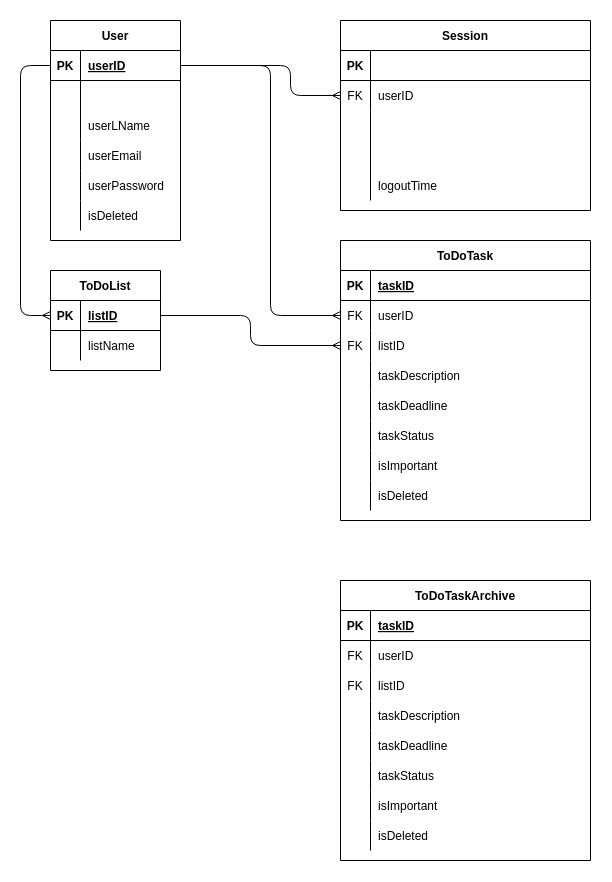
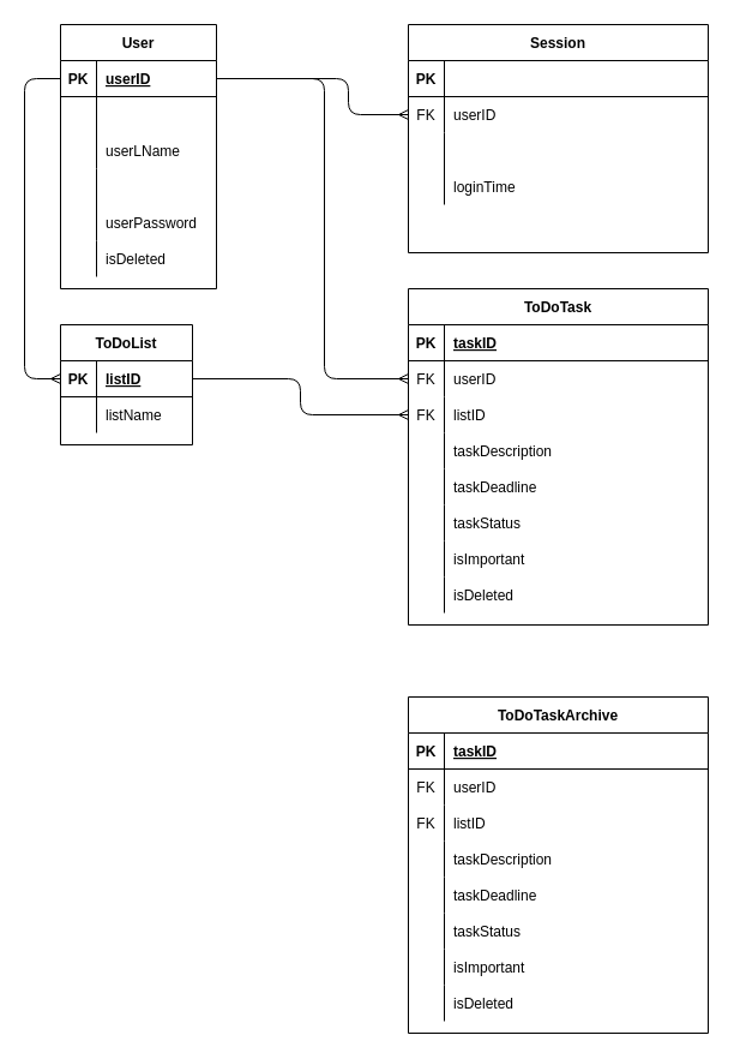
  <mxCell id="0" />
  <mxCell id="1" parent="0" />
  <mxCell id="2" value="User" style="shape=table;startSize=30;container=1;collapsible=1;childLayout=tableLayout;fixedRows=1;rowLines=0;fontStyle=1;align=center;resizeLast=1;" parent="1" vertex="1"><mxGeometry x="50" y="20" width="130" height="220" as="geometry" /></mxCell>
  <mxCell id="3" value="" style="shape=partialRectangle;collapsible=0;dropTarget=0;pointerEvents=0;fillColor=none;points=[[0,0.5],[1,0.5]];portConstraint=eastwest;top=0;left=0;right=0;bottom=1;" parent="2" vertex="1"><mxGeometry y="30" width="130" height="30" as="geometry" /></mxCell>
  <mxCell id="4" value="PK" style="shape=partialRectangle;overflow=hidden;connectable=0;fillColor=none;top=0;left=0;bottom=0;right=0;fontStyle=1;" parent="3" vertex="1"><mxGeometry width="30" height="30" as="geometry"><mxRectangle width="30" height="30" as="alternateBounds" /></mxGeometry></mxCell>
  <mxCell id="5" value="userID" style="shape=partialRectangle;overflow=hidden;connectable=0;fillColor=none;top=0;left=0;bottom=0;right=0;align=left;spacingLeft=6;fontStyle=5;" parent="3" vertex="1"><mxGeometry x="30" width="100" height="30" as="geometry"><mxRectangle width="100" height="30" as="alternateBounds" /></mxGeometry></mxCell>
  <mxCell id="6" value="" style="shape=partialRectangle;collapsible=0;dropTarget=0;pointerEvents=0;fillColor=none;points=[[0,0.5],[1,0.5]];portConstraint=eastwest;top=0;left=0;right=0;bottom=0;" parent="2" vertex="1"><mxGeometry y="60" width="130" height="30" as="geometry" /></mxCell>
  <mxCell id="7" value="" style="shape=partialRectangle;overflow=hidden;connectable=0;fillColor=none;top=0;left=0;bottom=0;right=0;" parent="6" vertex="1"><mxGeometry width="30" height="30" as="geometry"><mxRectangle width="30" height="30" as="alternateBounds" /></mxGeometry></mxCell>
  <mxCell id="8" value="" style="shape=partialRectangle;collapsible=0;dropTarget=0;pointerEvents=0;fillColor=none;points=[[0,0.5],[1,0.5]];portConstraint=eastwest;top=0;left=0;right=0;bottom=0;" parent="2" vertex="1"><mxGeometry y="90" width="130" height="30" as="geometry" /></mxCell>
  <mxCell id="9" value="" style="shape=partialRectangle;overflow=hidden;connectable=0;fillColor=none;top=0;left=0;bottom=0;right=0;" parent="8" vertex="1"><mxGeometry width="30" height="30" as="geometry"><mxRectangle width="30" height="30" as="alternateBounds" /></mxGeometry></mxCell>
  <mxCell id="10" value="userLName" style="shape=partialRectangle;overflow=hidden;connectable=0;fillColor=none;top=0;left=0;bottom=0;right=0;align=left;spacingLeft=6;" parent="8" vertex="1"><mxGeometry x="30" width="100" height="30" as="geometry"><mxRectangle width="100" height="30" as="alternateBounds" /></mxGeometry></mxCell>
  <mxCell id="11" value="" style="shape=partialRectangle;collapsible=0;dropTarget=0;pointerEvents=0;fillColor=none;points=[[0,0.5],[1,0.5]];portConstraint=eastwest;top=0;left=0;right=0;bottom=0;" parent="2" vertex="1"><mxGeometry y="120" width="130" height="30" as="geometry" /></mxCell>
  <mxCell id="12" value="" style="shape=partialRectangle;overflow=hidden;connectable=0;fillColor=none;top=0;left=0;bottom=0;right=0;" parent="11" vertex="1"><mxGeometry width="30" height="30" as="geometry"><mxRectangle width="30" height="30" as="alternateBounds" /></mxGeometry></mxCell>
- <mxCell id="13" value="userEmail" style="shape=partialRectangle;overflow=hidden;connectable=0;fillColor=none;top=0;left=0;bottom=0;right=0;align=left;spacingLeft=6;" parent="11" vertex="1"><mxGeometry x="30" width="100" height="30" as="geometry"><mxRectangle width="100" height="30" as="alternateBounds" /></mxGeometry></mxCell>
  <mxCell id="14" value="" style="shape=partialRectangle;collapsible=0;dropTarget=0;pointerEvents=0;fillColor=none;points=[[0,0.5],[1,0.5]];portConstraint=eastwest;top=0;left=0;right=0;bottom=0;" parent="2" vertex="1"><mxGeometry y="150" width="130" height="30" as="geometry" /></mxCell>
  <mxCell id="15" value="" style="shape=partialRectangle;overflow=hidden;connectable=0;fillColor=none;top=0;left=0;bottom=0;right=0;" parent="14" vertex="1"><mxGeometry width="30" height="30" as="geometry"><mxRectangle width="30" height="30" as="alternateBounds" /></mxGeometry></mxCell>
  <mxCell id="16" value="userPassword" style="shape=partialRectangle;overflow=hidden;connectable=0;fillColor=none;top=0;left=0;bottom=0;right=0;align=left;spacingLeft=6;" parent="14" vertex="1"><mxGeometry x="30" width="100" height="30" as="geometry"><mxRectangle width="100" height="30" as="alternateBounds" /></mxGeometry></mxCell>
  <mxCell id="17" value="" style="shape=partialRectangle;collapsible=0;dropTarget=0;pointerEvents=0;fillColor=none;points=[[0,0.5],[1,0.5]];portConstraint=eastwest;top=0;left=0;right=0;bottom=0;" parent="2" vertex="1"><mxGeometry y="180" width="130" height="30" as="geometry" /></mxCell>
  <mxCell id="18" value="" style="shape=partialRectangle;overflow=hidden;connectable=0;fillColor=none;top=0;left=0;bottom=0;right=0;" parent="17" vertex="1"><mxGeometry width="30" height="30" as="geometry"><mxRectangle width="30" height="30" as="alternateBounds" /></mxGeometry></mxCell>
  <mxCell id="19" value="isDeleted" style="shape=partialRectangle;overflow=hidden;connectable=0;fillColor=none;top=0;left=0;bottom=0;right=0;align=left;spacingLeft=6;" parent="17" vertex="1"><mxGeometry x="30" width="100" height="30" as="geometry"><mxRectangle width="100" height="30" as="alternateBounds" /></mxGeometry></mxCell>
  <mxCell id="20" value="ToDoTask" style="shape=table;startSize=30;container=1;collapsible=1;childLayout=tableLayout;fixedRows=1;rowLines=0;fontStyle=1;align=center;resizeLast=1;" parent="1" vertex="1"><mxGeometry x="340" y="240" width="250" height="280" as="geometry" /></mxCell>
  <mxCell id="21" value="" style="shape=partialRectangle;collapsible=0;dropTarget=0;pointerEvents=0;fillColor=none;points=[[0,0.5],[1,0.5]];portConstraint=eastwest;top=0;left=0;right=0;bottom=1;" parent="20" vertex="1"><mxGeometry y="30" width="250" height="30" as="geometry" /></mxCell>
  <mxCell id="22" value="PK" style="shape=partialRectangle;overflow=hidden;connectable=0;fillColor=none;top=0;left=0;bottom=0;right=0;fontStyle=1;" parent="21" vertex="1"><mxGeometry width="30" height="30" as="geometry"><mxRectangle width="30" height="30" as="alternateBounds" /></mxGeometry></mxCell>
  <mxCell id="23" value="taskID" style="shape=partialRectangle;overflow=hidden;connectable=0;fillColor=none;top=0;left=0;bottom=0;right=0;align=left;spacingLeft=6;fontStyle=5;" parent="21" vertex="1"><mxGeometry x="30" width="220" height="30" as="geometry"><mxRectangle width="220" height="30" as="alternateBounds" /></mxGeometry></mxCell>
  <mxCell id="24" value="" style="shape=partialRectangle;collapsible=0;dropTarget=0;pointerEvents=0;fillColor=none;points=[[0,0.5],[1,0.5]];portConstraint=eastwest;top=0;left=0;right=0;bottom=0;" parent="20" vertex="1"><mxGeometry y="60" width="250" height="30" as="geometry" /></mxCell>
  <mxCell id="25" value="FK" style="shape=partialRectangle;overflow=hidden;connectable=0;fillColor=none;top=0;left=0;bottom=0;right=0;" parent="24" vertex="1"><mxGeometry width="30" height="30" as="geometry"><mxRectangle width="30" height="30" as="alternateBounds" /></mxGeometry></mxCell>
  <mxCell id="26" value="userID" style="shape=partialRectangle;overflow=hidden;connectable=0;fillColor=none;top=0;left=0;bottom=0;right=0;align=left;spacingLeft=6;" parent="24" vertex="1"><mxGeometry x="30" width="220" height="30" as="geometry"><mxRectangle width="220" height="30" as="alternateBounds" /></mxGeometry></mxCell>
  <mxCell id="27" value="" style="shape=partialRectangle;collapsible=0;dropTarget=0;pointerEvents=0;fillColor=none;points=[[0,0.5],[1,0.5]];portConstraint=eastwest;top=0;left=0;right=0;bottom=0;" parent="20" vertex="1"><mxGeometry y="90" width="250" height="30" as="geometry" /></mxCell>
  <mxCell id="28" value="FK" style="shape=partialRectangle;overflow=hidden;connectable=0;fillColor=none;top=0;left=0;bottom=0;right=0;" parent="27" vertex="1"><mxGeometry width="30" height="30" as="geometry"><mxRectangle width="30" height="30" as="alternateBounds" /></mxGeometry></mxCell>
  <mxCell id="29" value="listID" style="shape=partialRectangle;overflow=hidden;connectable=0;fillColor=none;top=0;left=0;bottom=0;right=0;align=left;spacingLeft=6;" parent="27" vertex="1"><mxGeometry x="30" width="220" height="30" as="geometry"><mxRectangle width="220" height="30" as="alternateBounds" /></mxGeometry></mxCell>
  <mxCell id="30" value="" style="shape=partialRectangle;collapsible=0;dropTarget=0;pointerEvents=0;fillColor=none;points=[[0,0.5],[1,0.5]];portConstraint=eastwest;top=0;left=0;right=0;bottom=0;" parent="20" vertex="1"><mxGeometry y="120" width="250" height="30" as="geometry" /></mxCell>
  <mxCell id="31" value="" style="shape=partialRectangle;overflow=hidden;connectable=0;fillColor=none;top=0;left=0;bottom=0;right=0;" parent="30" vertex="1"><mxGeometry width="30" height="30" as="geometry"><mxRectangle width="30" height="30" as="alternateBounds" /></mxGeometry></mxCell>
  <mxCell id="32" value="taskDescription" style="shape=partialRectangle;overflow=hidden;connectable=0;fillColor=none;top=0;left=0;bottom=0;right=0;align=left;spacingLeft=6;" parent="30" vertex="1"><mxGeometry x="30" width="220" height="30" as="geometry"><mxRectangle width="220" height="30" as="alternateBounds" /></mxGeometry></mxCell>
  <mxCell id="33" value="" style="shape=partialRectangle;collapsible=0;dropTarget=0;pointerEvents=0;fillColor=none;points=[[0,0.5],[1,0.5]];portConstraint=eastwest;top=0;left=0;right=0;bottom=0;" parent="20" vertex="1"><mxGeometry y="150" width="250" height="30" as="geometry" /></mxCell>
  <mxCell id="34" value="" style="shape=partialRectangle;overflow=hidden;connectable=0;fillColor=none;top=0;left=0;bottom=0;right=0;" parent="33" vertex="1"><mxGeometry width="30" height="30" as="geometry"><mxRectangle width="30" height="30" as="alternateBounds" /></mxGeometry></mxCell>
  <mxCell id="35" value="taskDeadline" style="shape=partialRectangle;overflow=hidden;connectable=0;fillColor=none;top=0;left=0;bottom=0;right=0;align=left;spacingLeft=6;" parent="33" vertex="1"><mxGeometry x="30" width="220" height="30" as="geometry"><mxRectangle width="220" height="30" as="alternateBounds" /></mxGeometry></mxCell>
  <mxCell id="36" value="" style="shape=partialRectangle;collapsible=0;dropTarget=0;pointerEvents=0;fillColor=none;points=[[0,0.5],[1,0.5]];portConstraint=eastwest;top=0;left=0;right=0;bottom=0;" parent="20" vertex="1"><mxGeometry y="180" width="250" height="30" as="geometry" /></mxCell>
  <mxCell id="37" value="" style="shape=partialRectangle;overflow=hidden;connectable=0;fillColor=none;top=0;left=0;bottom=0;right=0;" parent="36" vertex="1"><mxGeometry width="30" height="30" as="geometry"><mxRectangle width="30" height="30" as="alternateBounds" /></mxGeometry></mxCell>
  <mxCell id="38" value="taskStatus" style="shape=partialRectangle;overflow=hidden;connectable=0;fillColor=none;top=0;left=0;bottom=0;right=0;align=left;spacingLeft=6;" parent="36" vertex="1"><mxGeometry x="30" width="220" height="30" as="geometry"><mxRectangle width="220" height="30" as="alternateBounds" /></mxGeometry></mxCell>
  <mxCell id="39" value="" style="shape=partialRectangle;collapsible=0;dropTarget=0;pointerEvents=0;fillColor=none;points=[[0,0.5],[1,0.5]];portConstraint=eastwest;top=0;left=0;right=0;bottom=0;" parent="20" vertex="1"><mxGeometry y="210" width="250" height="30" as="geometry" /></mxCell>
  <mxCell id="40" value="" style="shape=partialRectangle;overflow=hidden;connectable=0;fillColor=none;top=0;left=0;bottom=0;right=0;" parent="39" vertex="1"><mxGeometry width="30" height="30" as="geometry"><mxRectangle width="30" height="30" as="alternateBounds" /></mxGeometry></mxCell>
  <mxCell id="41" value="isImportant" style="shape=partialRectangle;overflow=hidden;connectable=0;fillColor=none;top=0;left=0;bottom=0;right=0;align=left;spacingLeft=6;" parent="39" vertex="1"><mxGeometry x="30" width="220" height="30" as="geometry"><mxRectangle width="220" height="30" as="alternateBounds" /></mxGeometry></mxCell>
  <mxCell id="42" value="" style="shape=partialRectangle;collapsible=0;dropTarget=0;pointerEvents=0;fillColor=none;points=[[0,0.5],[1,0.5]];portConstraint=eastwest;top=0;left=0;right=0;bottom=0;" parent="20" vertex="1"><mxGeometry y="240" width="250" height="30" as="geometry" /></mxCell>
  <mxCell id="43" value="" style="shape=partialRectangle;overflow=hidden;connectable=0;fillColor=none;top=0;left=0;bottom=0;right=0;" parent="42" vertex="1"><mxGeometry width="30" height="30" as="geometry"><mxRectangle width="30" height="30" as="alternateBounds" /></mxGeometry></mxCell>
  <mxCell id="44" value="isDeleted" style="shape=partialRectangle;overflow=hidden;connectable=0;fillColor=none;top=0;left=0;bottom=0;right=0;align=left;spacingLeft=6;" parent="42" vertex="1"><mxGeometry x="30" width="220" height="30" as="geometry"><mxRectangle width="220" height="30" as="alternateBounds" /></mxGeometry></mxCell>
  <mxCell id="45" value="Session" style="shape=table;startSize=30;container=1;collapsible=1;childLayout=tableLayout;fixedRows=1;rowLines=0;fontStyle=1;align=center;resizeLast=1;" parent="1" vertex="1"><mxGeometry x="340" y="20" width="250" height="190" as="geometry" /></mxCell>
  <mxCell id="46" value="" style="shape=partialRectangle;collapsible=0;dropTarget=0;pointerEvents=0;fillColor=none;points=[[0,0.5],[1,0.5]];portConstraint=eastwest;top=0;left=0;right=0;bottom=1;" parent="45" vertex="1"><mxGeometry y="30" width="250" height="30" as="geometry" /></mxCell>
  <mxCell id="47" value="PK" style="shape=partialRectangle;overflow=hidden;connectable=0;fillColor=none;top=0;left=0;bottom=0;right=0;fontStyle=1;" parent="46" vertex="1"><mxGeometry width="30" height="30" as="geometry"><mxRectangle width="30" height="30" as="alternateBounds" /></mxGeometry></mxCell>
  <mxCell id="48" value="" style="shape=partialRectangle;collapsible=0;dropTarget=0;pointerEvents=0;fillColor=none;points=[[0,0.5],[1,0.5]];portConstraint=eastwest;top=0;left=0;right=0;bottom=0;" parent="45" vertex="1"><mxGeometry y="60" width="250" height="30" as="geometry" /></mxCell>
  <mxCell id="49" value="FK" style="shape=partialRectangle;overflow=hidden;connectable=0;fillColor=none;top=0;left=0;bottom=0;right=0;" parent="48" vertex="1"><mxGeometry width="30" height="30" as="geometry"><mxRectangle width="30" height="30" as="alternateBounds" /></mxGeometry></mxCell>
  <mxCell id="50" value="userID" style="shape=partialRectangle;overflow=hidden;connectable=0;fillColor=none;top=0;left=0;bottom=0;right=0;align=left;spacingLeft=6;" parent="48" vertex="1"><mxGeometry x="30" width="220" height="30" as="geometry"><mxRectangle width="220" height="30" as="alternateBounds" /></mxGeometry></mxCell>
  <mxCell id="51" value="" style="shape=partialRectangle;collapsible=0;dropTarget=0;pointerEvents=0;fillColor=none;points=[[0,0.5],[1,0.5]];portConstraint=eastwest;top=0;left=0;right=0;bottom=0;" parent="45" vertex="1"><mxGeometry y="90" width="250" height="30" as="geometry" /></mxCell>
  <mxCell id="52" value="" style="shape=partialRectangle;overflow=hidden;connectable=0;fillColor=none;top=0;left=0;bottom=0;right=0;" parent="51" vertex="1"><mxGeometry width="30" height="30" as="geometry"><mxRectangle width="30" height="30" as="alternateBounds" /></mxGeometry></mxCell>
  <mxCell id="53" value="" style="shape=partialRectangle;collapsible=0;dropTarget=0;pointerEvents=0;fillColor=none;points=[[0,0.5],[1,0.5]];portConstraint=eastwest;top=0;left=0;right=0;bottom=0;" parent="45" vertex="1"><mxGeometry y="120" width="250" height="30" as="geometry" /></mxCell>
  <mxCell id="54" value="" style="shape=partialRectangle;overflow=hidden;connectable=0;fillColor=none;top=0;left=0;bottom=0;right=0;" parent="53" vertex="1"><mxGeometry width="30" height="30" as="geometry"><mxRectangle width="30" height="30" as="alternateBounds" /></mxGeometry></mxCell>
+ <mxCell id="55" value="loginTime" style="shape=partialRectangle;overflow=hidden;connectable=0;fillColor=none;top=0;left=0;bottom=0;right=0;align=left;spacingLeft=6;" parent="53" vertex="1"><mxGeometry x="30" width="220" height="30" as="geometry"><mxRectangle width="220" height="30" as="alternateBounds" /></mxGeometry></mxCell>
  <mxCell id="56" value="" style="shape=partialRectangle;collapsible=0;dropTarget=0;pointerEvents=0;fillColor=none;points=[[0,0.5],[1,0.5]];portConstraint=eastwest;top=0;left=0;right=0;bottom=0;" parent="45" vertex="1"><mxGeometry y="150" width="250" height="30" as="geometry" /></mxCell>
  <mxCell id="57" value="" style="shape=partialRectangle;overflow=hidden;connectable=0;fillColor=none;top=0;left=0;bottom=0;right=0;" parent="56" vertex="1"><mxGeometry width="30" height="30" as="geometry"><mxRectangle width="30" height="30" as="alternateBounds" /></mxGeometry></mxCell>
- <mxCell id="58" value="logoutTime" style="shape=partialRectangle;overflow=hidden;connectable=0;fillColor=none;top=0;left=0;bottom=0;right=0;align=left;spacingLeft=6;" parent="56" vertex="1"><mxGeometry x="30" width="220" height="30" as="geometry"><mxRectangle width="220" height="30" as="alternateBounds" /></mxGeometry></mxCell>
  <mxCell id="59" value="ToDoList" style="shape=table;startSize=30;container=1;collapsible=1;childLayout=tableLayout;fixedRows=1;rowLines=0;fontStyle=1;align=center;resizeLast=1;" parent="1" vertex="1"><mxGeometry x="50" y="270" width="110" height="100" as="geometry" /></mxCell>
  <mxCell id="60" value="" style="shape=tableRow;horizontal=0;startSize=0;swimlaneHead=0;swimlaneBody=0;fillColor=none;collapsible=0;dropTarget=0;points=[[0,0.5],[1,0.5]];portConstraint=eastwest;top=0;left=0;right=0;bottom=1;" parent="59" vertex="1"><mxGeometry y="30" width="110" height="30" as="geometry" /></mxCell>
  <mxCell id="61" value="PK" style="shape=partialRectangle;connectable=0;fillColor=none;top=0;left=0;bottom=0;right=0;fontStyle=1;overflow=hidden;" parent="60" vertex="1"><mxGeometry width="30" height="30" as="geometry"><mxRectangle width="30" height="30" as="alternateBounds" /></mxGeometry></mxCell>
  <mxCell id="62" value="listID" style="shape=partialRectangle;connectable=0;fillColor=none;top=0;left=0;bottom=0;right=0;align=left;spacingLeft=6;fontStyle=5;overflow=hidden;" parent="60" vertex="1"><mxGeometry x="30" width="80" height="30" as="geometry"><mxRectangle width="80" height="30" as="alternateBounds" /></mxGeometry></mxCell>
  <mxCell id="63" value="" style="shape=tableRow;horizontal=0;startSize=0;swimlaneHead=0;swimlaneBody=0;fillColor=none;collapsible=0;dropTarget=0;points=[[0,0.5],[1,0.5]];portConstraint=eastwest;top=0;left=0;right=0;bottom=0;" parent="59" vertex="1"><mxGeometry y="60" width="110" height="30" as="geometry" /></mxCell>
  <mxCell id="64" value="" style="shape=partialRectangle;connectable=0;fillColor=none;top=0;left=0;bottom=0;right=0;editable=1;overflow=hidden;" parent="63" vertex="1"><mxGeometry width="30" height="30" as="geometry"><mxRectangle width="30" height="30" as="alternateBounds" /></mxGeometry></mxCell>
  <mxCell id="65" value="listName" style="shape=partialRectangle;connectable=0;fillColor=none;top=0;left=0;bottom=0;right=0;align=left;spacingLeft=6;overflow=hidden;" parent="63" vertex="1"><mxGeometry x="30" width="80" height="30" as="geometry"><mxRectangle width="80" height="30" as="alternateBounds" /></mxGeometry></mxCell>
  <mxCell id="66" style="edgeStyle=orthogonalEdgeStyle;rounded=1;orthogonalLoop=1;jettySize=auto;html=1;endArrow=ERmany;endFill=0;" parent="1" source="60" target="27" edge="1"><mxGeometry relative="1" as="geometry"><Array as="points"><mxPoint x="250" y="315" /><mxPoint x="250" y="345" /></Array></mxGeometry></mxCell>
  <mxCell id="67" style="edgeStyle=orthogonalEdgeStyle;rounded=1;orthogonalLoop=1;jettySize=auto;html=1;endArrow=ERmany;endFill=0;" parent="1" source="3" target="60" edge="1"><mxGeometry relative="1" as="geometry"><mxPoint x="20" y="320" as="targetPoint" /><Array as="points"><mxPoint x="20" y="65" /><mxPoint x="20" y="315" /></Array></mxGeometry></mxCell>
  <mxCell id="68" style="edgeStyle=orthogonalEdgeStyle;rounded=1;orthogonalLoop=1;jettySize=auto;html=1;exitX=1;exitY=0.5;exitDx=0;exitDy=0;endArrow=ERmany;endFill=0;" parent="1" source="3" target="24" edge="1"><mxGeometry relative="1" as="geometry"><Array as="points"><mxPoint x="270" y="65" /><mxPoint x="270" y="315" /></Array></mxGeometry></mxCell>
  <mxCell id="69" style="edgeStyle=orthogonalEdgeStyle;rounded=1;orthogonalLoop=1;jettySize=auto;html=1;endArrow=ERmany;endFill=0;" parent="1" source="3" target="48" edge="1"><mxGeometry relative="1" as="geometry"><Array as="points"><mxPoint x="290" y="65" /><mxPoint x="290" y="95" /></Array></mxGeometry></mxCell>
  <mxCell id="70" value="ToDoTaskArchive" style="shape=table;startSize=30;container=1;collapsible=1;childLayout=tableLayout;fixedRows=1;rowLines=0;fontStyle=1;align=center;resizeLast=1;" vertex="1" parent="1"><mxGeometry x="340" y="580" width="250" height="280" as="geometry" /></mxCell>
  <mxCell id="71" value="" style="shape=partialRectangle;collapsible=0;dropTarget=0;pointerEvents=0;fillColor=none;points=[[0,0.5],[1,0.5]];portConstraint=eastwest;top=0;left=0;right=0;bottom=1;" vertex="1" parent="70"><mxGeometry y="30" width="250" height="30" as="geometry" /></mxCell>
  <mxCell id="72" value="PK" style="shape=partialRectangle;overflow=hidden;connectable=0;fillColor=none;top=0;left=0;bottom=0;right=0;fontStyle=1;" vertex="1" parent="71"><mxGeometry width="30" height="30" as="geometry"><mxRectangle width="30" height="30" as="alternateBounds" /></mxGeometry></mxCell>
  <mxCell id="73" value="taskID" style="shape=partialRectangle;overflow=hidden;connectable=0;fillColor=none;top=0;left=0;bottom=0;right=0;align=left;spacingLeft=6;fontStyle=5;" vertex="1" parent="71"><mxGeometry x="30" width="220" height="30" as="geometry"><mxRectangle width="220" height="30" as="alternateBounds" /></mxGeometry></mxCell>
  <mxCell id="74" value="" style="shape=partialRectangle;collapsible=0;dropTarget=0;pointerEvents=0;fillColor=none;points=[[0,0.5],[1,0.5]];portConstraint=eastwest;top=0;left=0;right=0;bottom=0;" vertex="1" parent="70"><mxGeometry y="60" width="250" height="30" as="geometry" /></mxCell>
  <mxCell id="75" value="FK" style="shape=partialRectangle;overflow=hidden;connectable=0;fillColor=none;top=0;left=0;bottom=0;right=0;" vertex="1" parent="74"><mxGeometry width="30" height="30" as="geometry"><mxRectangle width="30" height="30" as="alternateBounds" /></mxGeometry></mxCell>
  <mxCell id="76" value="userID" style="shape=partialRectangle;overflow=hidden;connectable=0;fillColor=none;top=0;left=0;bottom=0;right=0;align=left;spacingLeft=6;" vertex="1" parent="74"><mxGeometry x="30" width="220" height="30" as="geometry"><mxRectangle width="220" height="30" as="alternateBounds" /></mxGeometry></mxCell>
  <mxCell id="77" value="" style="shape=partialRectangle;collapsible=0;dropTarget=0;pointerEvents=0;fillColor=none;points=[[0,0.5],[1,0.5]];portConstraint=eastwest;top=0;left=0;right=0;bottom=0;" vertex="1" parent="70"><mxGeometry y="90" width="250" height="30" as="geometry" /></mxCell>
  <mxCell id="78" value="FK" style="shape=partialRectangle;overflow=hidden;connectable=0;fillColor=none;top=0;left=0;bottom=0;right=0;" vertex="1" parent="77"><mxGeometry width="30" height="30" as="geometry"><mxRectangle width="30" height="30" as="alternateBounds" /></mxGeometry></mxCell>
  <mxCell id="79" value="listID" style="shape=partialRectangle;overflow=hidden;connectable=0;fillColor=none;top=0;left=0;bottom=0;right=0;align=left;spacingLeft=6;" vertex="1" parent="77"><mxGeometry x="30" width="220" height="30" as="geometry"><mxRectangle width="220" height="30" as="alternateBounds" /></mxGeometry></mxCell>
  <mxCell id="80" value="" style="shape=partialRectangle;collapsible=0;dropTarget=0;pointerEvents=0;fillColor=none;points=[[0,0.5],[1,0.5]];portConstraint=eastwest;top=0;left=0;right=0;bottom=0;" vertex="1" parent="70"><mxGeometry y="120" width="250" height="30" as="geometry" /></mxCell>
  <mxCell id="81" value="" style="shape=partialRectangle;overflow=hidden;connectable=0;fillColor=none;top=0;left=0;bottom=0;right=0;" vertex="1" parent="80"><mxGeometry width="30" height="30" as="geometry"><mxRectangle width="30" height="30" as="alternateBounds" /></mxGeometry></mxCell>
  <mxCell id="82" value="taskDescription" style="shape=partialRectangle;overflow=hidden;connectable=0;fillColor=none;top=0;left=0;bottom=0;right=0;align=left;spacingLeft=6;" vertex="1" parent="80"><mxGeometry x="30" width="220" height="30" as="geometry"><mxRectangle width="220" height="30" as="alternateBounds" /></mxGeometry></mxCell>
  <mxCell id="83" value="" style="shape=partialRectangle;collapsible=0;dropTarget=0;pointerEvents=0;fillColor=none;points=[[0,0.5],[1,0.5]];portConstraint=eastwest;top=0;left=0;right=0;bottom=0;" vertex="1" parent="70"><mxGeometry y="150" width="250" height="30" as="geometry" /></mxCell>
  <mxCell id="84" value="" style="shape=partialRectangle;overflow=hidden;connectable=0;fillColor=none;top=0;left=0;bottom=0;right=0;" vertex="1" parent="83"><mxGeometry width="30" height="30" as="geometry"><mxRectangle width="30" height="30" as="alternateBounds" /></mxGeometry></mxCell>
  <mxCell id="85" value="taskDeadline" style="shape=partialRectangle;overflow=hidden;connectable=0;fillColor=none;top=0;left=0;bottom=0;right=0;align=left;spacingLeft=6;" vertex="1" parent="83"><mxGeometry x="30" width="220" height="30" as="geometry"><mxRectangle width="220" height="30" as="alternateBounds" /></mxGeometry></mxCell>
  <mxCell id="86" value="" style="shape=partialRectangle;collapsible=0;dropTarget=0;pointerEvents=0;fillColor=none;points=[[0,0.5],[1,0.5]];portConstraint=eastwest;top=0;left=0;right=0;bottom=0;" vertex="1" parent="70"><mxGeometry y="180" width="250" height="30" as="geometry" /></mxCell>
  <mxCell id="87" value="" style="shape=partialRectangle;overflow=hidden;connectable=0;fillColor=none;top=0;left=0;bottom=0;right=0;" vertex="1" parent="86"><mxGeometry width="30" height="30" as="geometry"><mxRectangle width="30" height="30" as="alternateBounds" /></mxGeometry></mxCell>
  <mxCell id="88" value="taskStatus" style="shape=partialRectangle;overflow=hidden;connectable=0;fillColor=none;top=0;left=0;bottom=0;right=0;align=left;spacingLeft=6;" vertex="1" parent="86"><mxGeometry x="30" width="220" height="30" as="geometry"><mxRectangle width="220" height="30" as="alternateBounds" /></mxGeometry></mxCell>
  <mxCell id="89" value="" style="shape=partialRectangle;collapsible=0;dropTarget=0;pointerEvents=0;fillColor=none;points=[[0,0.5],[1,0.5]];portConstraint=eastwest;top=0;left=0;right=0;bottom=0;" vertex="1" parent="70"><mxGeometry y="210" width="250" height="30" as="geometry" /></mxCell>
  <mxCell id="90" value="" style="shape=partialRectangle;overflow=hidden;connectable=0;fillColor=none;top=0;left=0;bottom=0;right=0;" vertex="1" parent="89"><mxGeometry width="30" height="30" as="geometry"><mxRectangle width="30" height="30" as="alternateBounds" /></mxGeometry></mxCell>
  <mxCell id="91" value="isImportant" style="shape=partialRectangle;overflow=hidden;connectable=0;fillColor=none;top=0;left=0;bottom=0;right=0;align=left;spacingLeft=6;" vertex="1" parent="89"><mxGeometry x="30" width="220" height="30" as="geometry"><mxRectangle width="220" height="30" as="alternateBounds" /></mxGeometry></mxCell>
  <mxCell id="92" value="" style="shape=partialRectangle;collapsible=0;dropTarget=0;pointerEvents=0;fillColor=none;points=[[0,0.5],[1,0.5]];portConstraint=eastwest;top=0;left=0;right=0;bottom=0;" vertex="1" parent="70"><mxGeometry y="240" width="250" height="30" as="geometry" /></mxCell>
  <mxCell id="93" value="" style="shape=partialRectangle;overflow=hidden;connectable=0;fillColor=none;top=0;left=0;bottom=0;right=0;" vertex="1" parent="92"><mxGeometry width="30" height="30" as="geometry"><mxRectangle width="30" height="30" as="alternateBounds" /></mxGeometry></mxCell>
  <mxCell id="94" value="isDeleted" style="shape=partialRectangle;overflow=hidden;connectable=0;fillColor=none;top=0;left=0;bottom=0;right=0;align=left;spacingLeft=6;" vertex="1" parent="92"><mxGeometry x="30" width="220" height="30" as="geometry"><mxRectangle width="220" height="30" as="alternateBounds" /></mxGeometry></mxCell>
